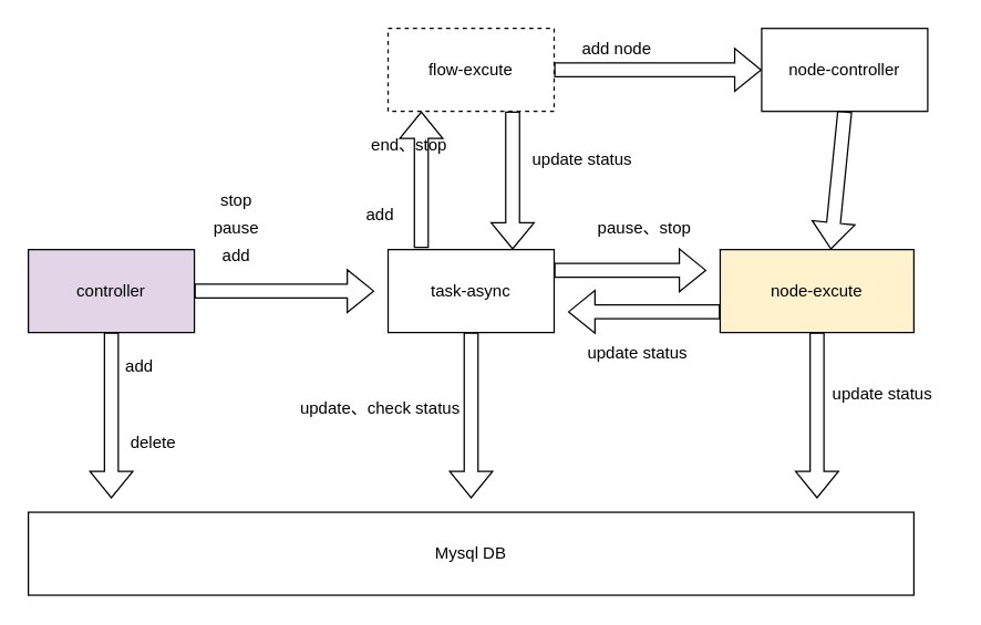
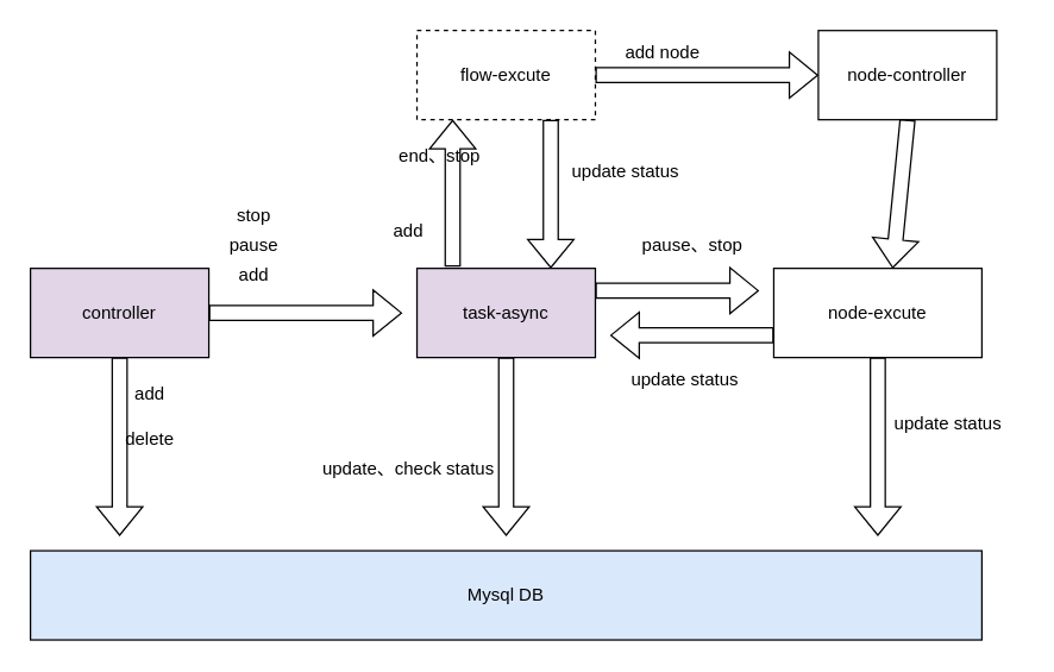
  <mxCell id="0" />
  <mxCell id="1" parent="0" />
- <mxCell id="2" value="node-excute" style="rounded=0;whiteSpace=wrap;html=1;fillColor=#fff2cc;" vertex="1" parent="1"><mxGeometry x="520" y="180" width="140" height="60" as="geometry" /></mxCell>
- <mxCell id="3" value="task-async" style="rounded=0;whiteSpace=wrap;html=1;" vertex="1" parent="1"><mxGeometry x="280" y="180" width="120" height="60" as="geometry" /></mxCell>
+ <mxCell id="2" value="node-excute" style="rounded=0;whiteSpace=wrap;html=1;" vertex="1" parent="1"><mxGeometry x="520" y="180" width="140" height="60" as="geometry" /></mxCell>
+ <mxCell id="3" value="task-async" style="rounded=0;whiteSpace=wrap;html=1;fillColor=#e1d5e7;" vertex="1" parent="1"><mxGeometry x="280" y="180" width="120" height="60" as="geometry" /></mxCell>
  <mxCell id="4" value="flow-excute" style="rounded=0;whiteSpace=wrap;html=1;dashed=1;" vertex="1" parent="1"><mxGeometry x="280" y="20" width="120" height="60" as="geometry" /></mxCell>
  <mxCell id="5" value="controller" style="rounded=0;whiteSpace=wrap;html=1;fillColor=#e1d5e7;" vertex="1" parent="1"><mxGeometry x="20" y="180" width="120" height="60" as="geometry" /></mxCell>
- <mxCell id="6" value="Mysql DB" style="rounded=0;whiteSpace=wrap;html=1;" vertex="1" parent="1"><mxGeometry x="20" y="370" width="640" height="60" as="geometry" /></mxCell>
+ <mxCell id="6" value="Mysql DB" style="rounded=0;whiteSpace=wrap;html=1;fillColor=#dae8fc;" vertex="1" parent="1"><mxGeometry x="20" y="370" width="640" height="60" as="geometry" /></mxCell>
  <mxCell id="7" value="" style="shape=flexArrow;endArrow=classic;html=1;rounded=0;exitX=0.5;exitY=1;exitDx=0;exitDy=0;" edge="1" parent="1" source="5"><mxGeometry width="50" height="50" relative="1" as="geometry"><mxPoint x="110" y="330" as="sourcePoint" /><mxPoint x="80" y="360" as="targetPoint" /></mxGeometry></mxCell>
  <mxCell id="8" value="add" style="text;html=1;align=center;verticalAlign=middle;resizable=0;points=[];autosize=1;strokeColor=none;fillColor=none;" vertex="1" parent="1"><mxGeometry x="80" y="250" width="40" height="30" as="geometry" /></mxCell>
- <mxCell id="9" value="delete" style="text;html=1;align=center;verticalAlign=middle;resizable=0;points=[];autosize=1;strokeColor=none;fillColor=none;" vertex="1" parent="1"><mxGeometry x="80" y="305" width="60" height="30" as="geometry" /></mxCell>
+ <mxCell id="9" value="delete" style="text;html=1;align=center;verticalAlign=middle;resizable=0;points=[];autosize=1;strokeColor=none;fillColor=none;" vertex="1" parent="1"><mxGeometry x="70" y="280" width="60" height="30" as="geometry" /></mxCell>
  <mxCell id="10" value="add" style="text;html=1;align=center;verticalAlign=middle;resizable=0;points=[];autosize=1;strokeColor=none;fillColor=none;" vertex="1" parent="1"><mxGeometry x="150" y="170" width="40" height="30" as="geometry" /></mxCell>
  <mxCell id="11" value="" style="shape=flexArrow;endArrow=classic;html=1;rounded=0;exitX=1;exitY=0.5;exitDx=0;exitDy=0;" edge="1" parent="1" source="5"><mxGeometry width="50" height="50" relative="1" as="geometry"><mxPoint x="170" y="220" as="sourcePoint" /><mxPoint x="270" y="210" as="targetPoint" /></mxGeometry></mxCell>
  <mxCell id="12" value="pause" style="text;html=1;align=center;verticalAlign=middle;resizable=0;points=[];autosize=1;strokeColor=none;fillColor=none;" vertex="1" parent="1"><mxGeometry x="140" y="150" width="60" height="30" as="geometry" /></mxCell>
  <mxCell id="13" value="stop" style="text;html=1;align=center;verticalAlign=middle;resizable=0;points=[];autosize=1;strokeColor=none;fillColor=none;" vertex="1" parent="1"><mxGeometry x="145" y="130" width="50" height="30" as="geometry" /></mxCell>
  <mxCell id="14" value="" style="shape=flexArrow;endArrow=classic;html=1;rounded=0;exitX=0.2;exitY=-0.017;exitDx=0;exitDy=0;exitPerimeter=0;entryX=0.2;entryY=1;entryDx=0;entryDy=0;entryPerimeter=0;" edge="1" parent="1" source="3" target="4"><mxGeometry width="50" height="50" relative="1" as="geometry"><mxPoint x="450" y="150" as="sourcePoint" /><mxPoint x="500" y="100" as="targetPoint" /></mxGeometry></mxCell>
  <mxCell id="15" value="add" style="text;html=1;align=center;verticalAlign=middle;resizable=0;points=[];autosize=1;strokeColor=none;fillColor=none;" vertex="1" parent="1"><mxGeometry x="254" y="140" width="40" height="30" as="geometry" /></mxCell>
  <mxCell id="16" value="" style="shape=flexArrow;endArrow=classic;html=1;rounded=0;exitX=0.75;exitY=1;exitDx=0;exitDy=0;entryX=0.75;entryY=0;entryDx=0;entryDy=0;" edge="1" parent="1" source="4" target="3"><mxGeometry width="50" height="50" relative="1" as="geometry"><mxPoint x="550" y="70" as="sourcePoint" /><mxPoint x="600" y="20" as="targetPoint" /></mxGeometry></mxCell>
  <mxCell id="17" value="add node" style="text;html=1;align=center;verticalAlign=middle;resizable=0;points=[];autosize=1;strokeColor=none;fillColor=none;" vertex="1" parent="1"><mxGeometry x="410" y="20" width="70" height="30" as="geometry" /></mxCell>
  <mxCell id="18" value="node-controller" style="rounded=0;whiteSpace=wrap;html=1;" vertex="1" parent="1"><mxGeometry x="550" y="20" width="120" height="60" as="geometry" /></mxCell>
  <mxCell id="19" value="" style="shape=flexArrow;endArrow=classic;html=1;rounded=0;exitX=1;exitY=0.5;exitDx=0;exitDy=0;entryX=0;entryY=0.5;entryDx=0;entryDy=0;" edge="1" parent="1" source="4" target="18"><mxGeometry width="50" height="50" relative="1" as="geometry"><mxPoint x="430" y="0" as="sourcePoint" /><mxPoint x="480" y="-50" as="targetPoint" /></mxGeometry></mxCell>
  <mxCell id="20" value="" style="shape=flexArrow;endArrow=classic;html=1;rounded=0;exitX=0.5;exitY=1;exitDx=0;exitDy=0;" edge="1" parent="1" source="18"><mxGeometry width="50" height="50" relative="1" as="geometry"><mxPoint x="610" y="230" as="sourcePoint" /><mxPoint x="600" y="180" as="targetPoint" /></mxGeometry></mxCell>
  <mxCell id="21" value="" style="shape=flexArrow;endArrow=classic;html=1;rounded=0;exitX=0;exitY=0.75;exitDx=0;exitDy=0;" edge="1" parent="1" source="2"><mxGeometry width="50" height="50" relative="1" as="geometry"><mxPoint x="580" y="520" as="sourcePoint" /><mxPoint x="410" y="225" as="targetPoint" /></mxGeometry></mxCell>
  <mxCell id="22" value="update status" style="text;html=1;align=center;verticalAlign=middle;resizable=0;points=[];autosize=1;strokeColor=none;fillColor=none;" vertex="1" parent="1"><mxGeometry x="410" y="240" width="100" height="30" as="geometry" /></mxCell>
  <mxCell id="23" value="" style="shape=flexArrow;endArrow=classic;html=1;rounded=0;exitX=1;exitY=0.25;exitDx=0;exitDy=0;" edge="1" parent="1" source="3"><mxGeometry width="50" height="50" relative="1" as="geometry"><mxPoint x="450" y="140" as="sourcePoint" /><mxPoint x="510" y="195" as="targetPoint" /></mxGeometry></mxCell>
  <mxCell id="24" value="pause、stop" style="text;html=1;align=center;verticalAlign=middle;resizable=0;points=[];autosize=1;strokeColor=none;fillColor=none;" vertex="1" parent="1"><mxGeometry x="420" y="150" width="90" height="30" as="geometry" /></mxCell>
  <mxCell id="25" value="end、stop" style="text;html=1;align=center;verticalAlign=middle;resizable=0;points=[];autosize=1;strokeColor=none;fillColor=none;" vertex="1" parent="1"><mxGeometry x="255" y="90" width="80" height="30" as="geometry" /></mxCell>
  <mxCell id="26" value="" style="shape=flexArrow;endArrow=classic;html=1;rounded=0;exitX=0.5;exitY=1;exitDx=0;exitDy=0;" edge="1" parent="1" source="2"><mxGeometry width="50" height="50" relative="1" as="geometry"><mxPoint x="240" y="590" as="sourcePoint" /><mxPoint x="590" y="360" as="targetPoint" /></mxGeometry></mxCell>
  <mxCell id="27" value="update status" style="text;html=1;align=center;verticalAlign=middle;resizable=0;points=[];autosize=1;strokeColor=none;fillColor=none;" vertex="1" parent="1"><mxGeometry x="587" y="270" width="100" height="30" as="geometry" /></mxCell>
- <mxCell id="28" value="update、check status" style="text;html=1;align=center;verticalAlign=middle;resizable=0;points=[];autosize=1;strokeColor=none;fillColor=none;" vertex="1" parent="1"><mxGeometry x="204" y="280" width="140" height="30" as="geometry" /></mxCell>
+ <mxCell id="28" value="update、check status" style="text;html=1;align=center;verticalAlign=middle;resizable=0;points=[];autosize=1;strokeColor=none;fillColor=none;" vertex="1" parent="1"><mxGeometry x="204" y="300" width="140" height="30" as="geometry" /></mxCell>
  <mxCell id="29" value="" style="shape=flexArrow;endArrow=classic;html=1;rounded=0;exitX=0.5;exitY=1;exitDx=0;exitDy=0;" edge="1" parent="1" source="3"><mxGeometry width="50" height="50" relative="1" as="geometry"><mxPoint x="400" y="350" as="sourcePoint" /><mxPoint x="340" y="360" as="targetPoint" /></mxGeometry></mxCell>
  <mxCell id="30" value="update status" style="text;html=1;align=center;verticalAlign=middle;resizable=0;points=[];autosize=1;strokeColor=none;fillColor=none;" vertex="1" parent="1"><mxGeometry x="370" y="100" width="100" height="30" as="geometry" /></mxCell>
